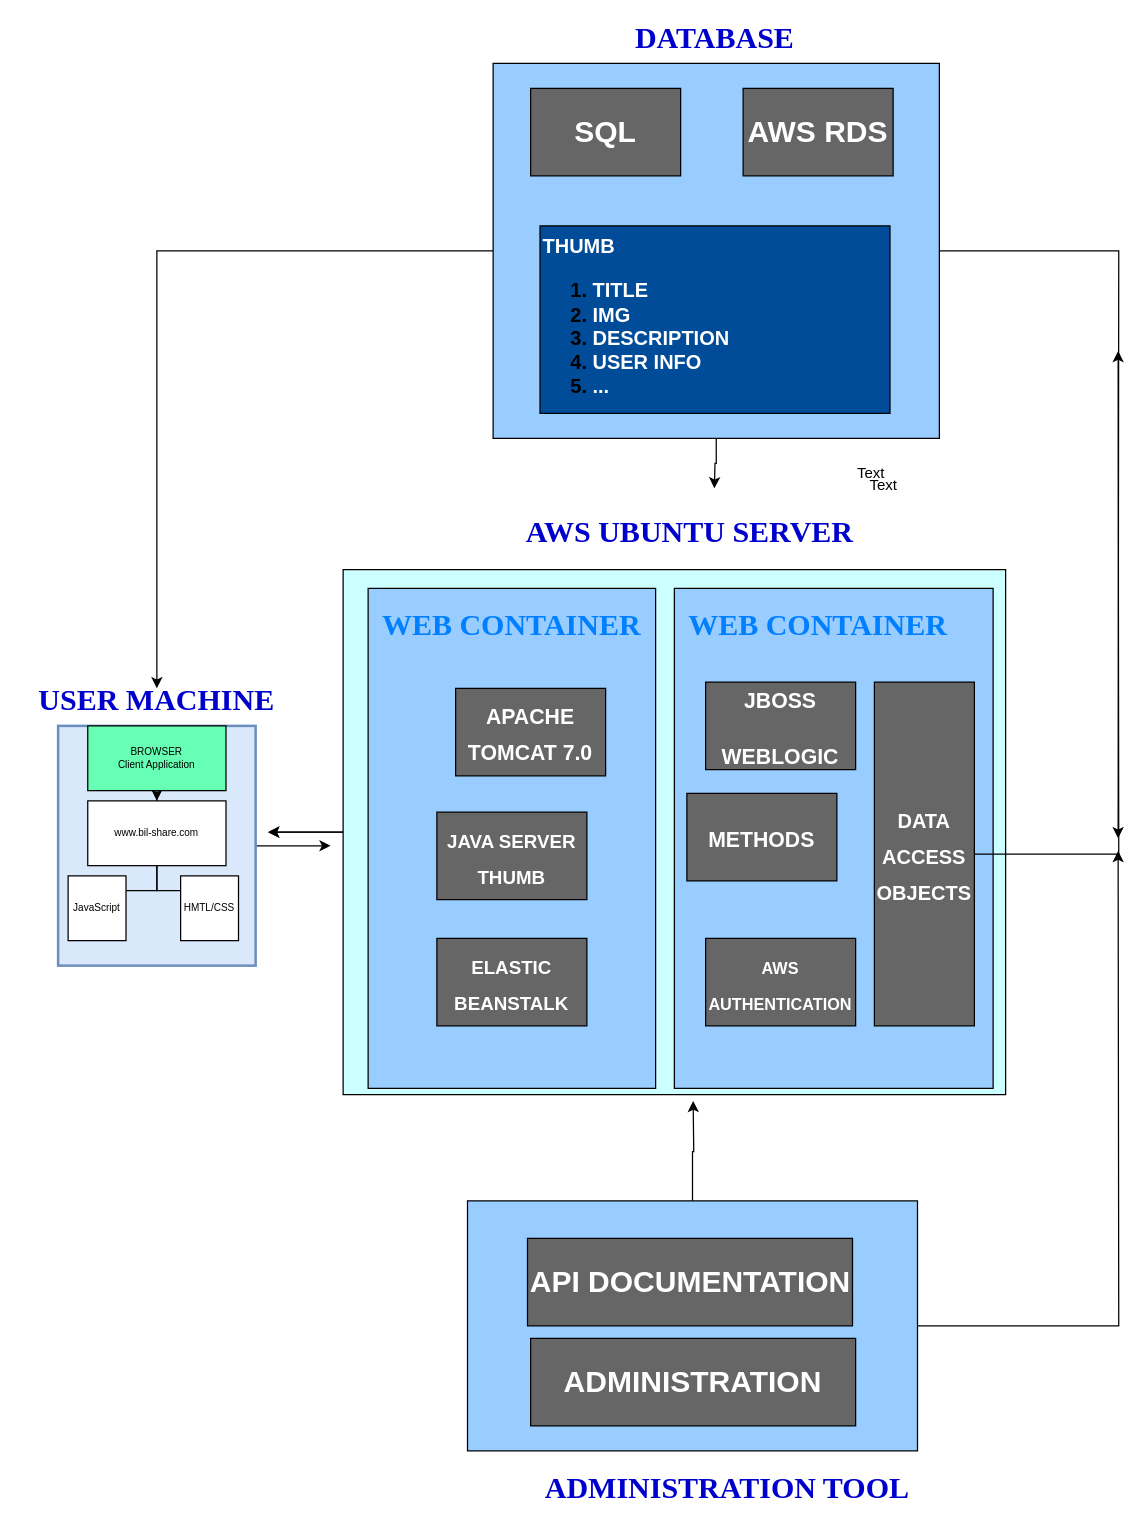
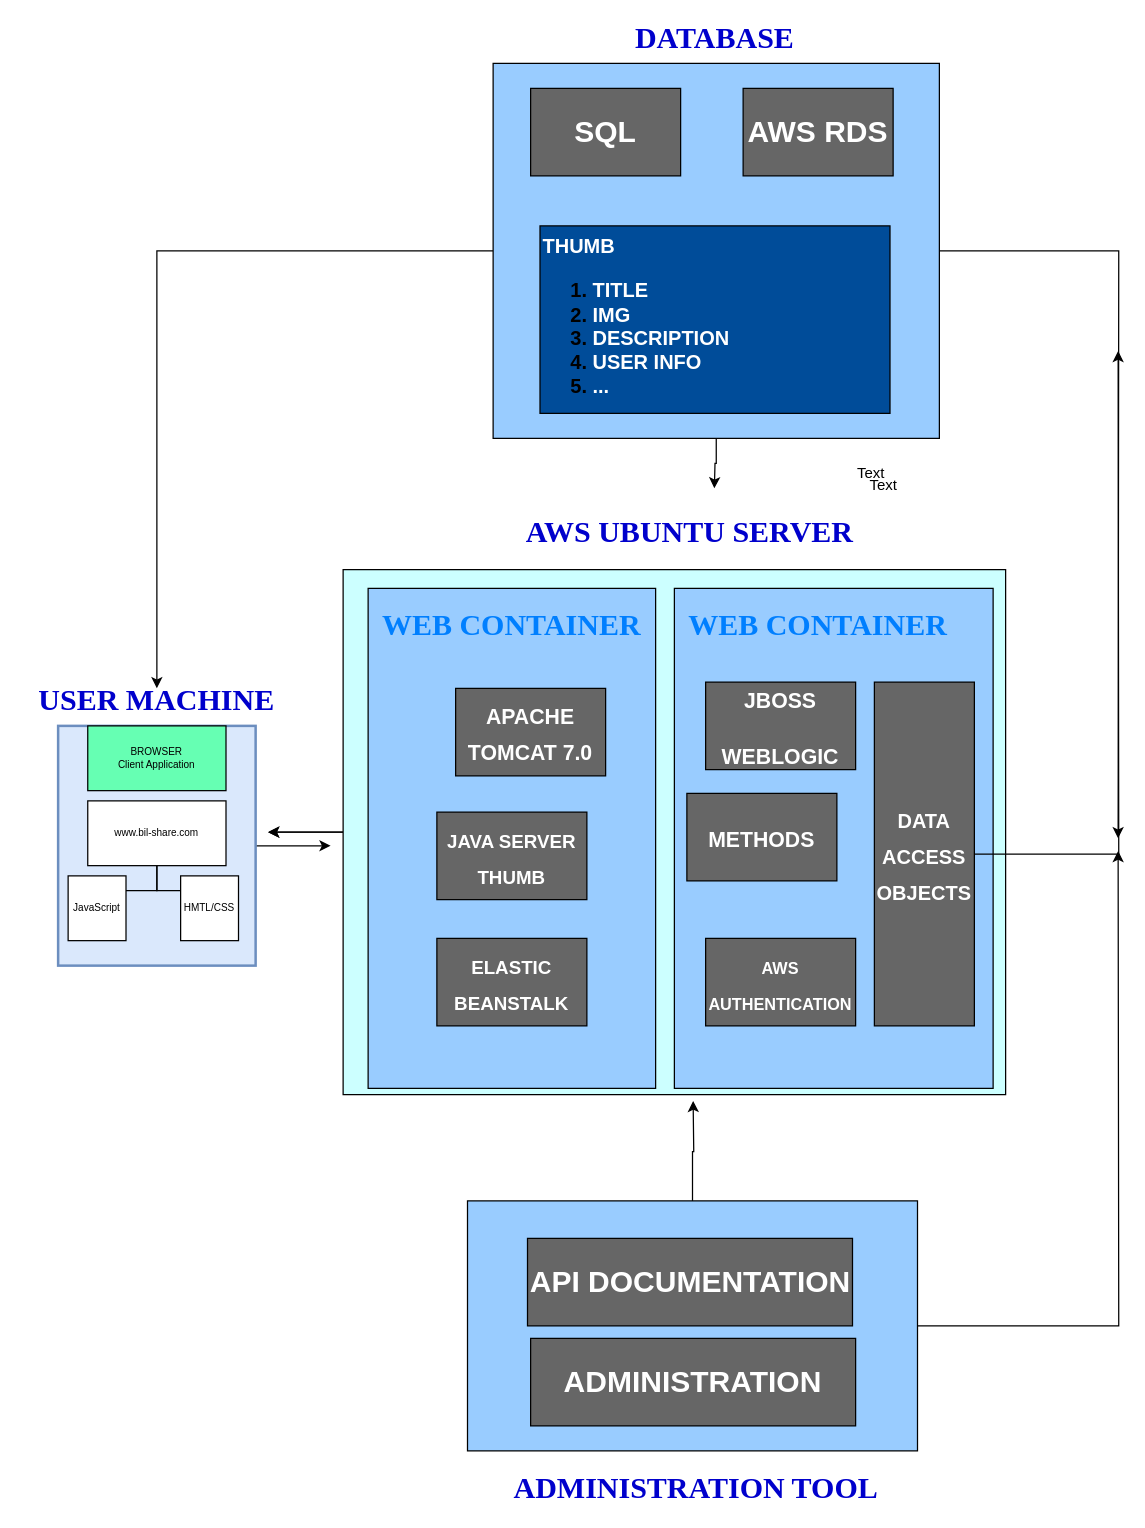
  <mxCell id="0" style=";html=1;" />
  <mxCell id="1" style=";html=1;" parent="0" />
  <mxCell id="2" style="edgeStyle=orthogonalEdgeStyle;rounded=0;orthogonalLoop=1;jettySize=auto;html=1;" edge="1" parent="1" source="4"><mxGeometry relative="1" as="geometry"><mxPoint x="214" y="665" as="targetPoint" /></mxGeometry></mxCell>
  <mxCell id="3" style="edgeStyle=orthogonalEdgeStyle;rounded=0;orthogonalLoop=1;jettySize=auto;html=1;" edge="1" parent="1" source="4"><mxGeometry relative="1" as="geometry"><mxPoint x="214" y="665" as="targetPoint" /></mxGeometry></mxCell>
  <mxCell id="4" value="" style="rounded=0;whiteSpace=wrap;html=1;fillColor=#CCFFFF;" vertex="1" parent="1"><mxGeometry x="274" y="455" width="530" height="420" as="geometry" /></mxCell>
  <mxCell id="5" style="edgeStyle=orthogonalEdgeStyle;rounded=0;orthogonalLoop=1;jettySize=auto;html=1;" edge="1" parent="1" source="6"><mxGeometry relative="1" as="geometry"><mxPoint x="264" y="675.905" as="targetPoint" /></mxGeometry></mxCell>
  <mxCell id="6" value="" style="strokeWidth=2;dashed=0;align=center;fontSize=12;shape=rect;verticalLabelPosition=bottom;verticalAlign=top;fillColor=#dae8fc;strokeColor=#6c8ebf;" parent="1" vertex="1"><mxGeometry x="46" y="580" width="158" height="191.81" as="geometry" /></mxCell>
- <mxCell id="7" value="" style="edgeStyle=orthogonalEdgeStyle;rounded=0;orthogonalLoop=1;jettySize=auto;html=1;" edge="1" parent="6" source="8" target="11"><mxGeometry relative="1" as="geometry" /></mxCell>
  <mxCell id="8" value="BROWSER&#10;Client Application" style="strokeWidth=1;dashed=0;align=center;fontSize=8;shape=rect;fillColor=#66FFB3;strokeColor=#000000;" parent="6" vertex="1"><mxGeometry x="23.7" y="0.003" width="110.6" height="51.818" as="geometry" /></mxCell>
  <mxCell id="9" value="" style="edgeStyle=orthogonalEdgeStyle;rounded=0;orthogonalLoop=1;jettySize=auto;html=1;endArrow=open;" edge="1" parent="6" source="11" target="12"><mxGeometry relative="1" as="geometry" /></mxCell>
  <mxCell id="10" value="" style="edgeStyle=orthogonalEdgeStyle;rounded=0;orthogonalLoop=1;jettySize=auto;html=1;" edge="1" parent="6" source="11"><mxGeometry relative="1" as="geometry"><mxPoint x="120.118" y="125" as="targetPoint" /></mxGeometry></mxCell>
  <mxCell id="11" value="www.bil-share.com" style="strokeWidth=1;dashed=0;align=center;fontSize=8;shape=rect;fillColor=#ffffff;strokeColor=#000000;" vertex="1" parent="6"><mxGeometry x="23.7" y="59.996" width="110.6" height="51.818" as="geometry" /></mxCell>
  <mxCell id="12" value="JavaScript" style="strokeWidth=1;dashed=0;align=center;fontSize=8;shape=rect;fillColor=#ffffff;strokeColor=#000000;" vertex="1" parent="6"><mxGeometry x="8" y="120" width="46.3" height="51.82" as="geometry" /></mxCell>
  <mxCell id="13" value="HMTL/CSS" style="strokeWidth=1;dashed=0;align=center;fontSize=8;shape=rect;fillColor=#ffffff;strokeColor=#000000;" vertex="1" parent="6"><mxGeometry x="98" y="120" width="46.3" height="51.82" as="geometry" /></mxCell>
  <mxCell id="14" value="" style="rounded=0;whiteSpace=wrap;html=1;fillColor=#99CCFF;" vertex="1" parent="1"><mxGeometry x="294" y="470" width="230" height="400" as="geometry" /></mxCell>
  <mxCell id="15" value="&lt;h1&gt;&lt;font face=&quot;Comic Sans MS&quot; color=&quot;#0000cc&quot;&gt;AWS UBUNTU SERVER&lt;/font&gt;&lt;/h1&gt;" style="text;html=1;strokeColor=none;fillColor=none;align=center;verticalAlign=middle;whiteSpace=wrap;rounded=0;" vertex="1" parent="1"><mxGeometry x="344" y="415" width="415" height="20" as="geometry" /></mxCell>
  <mxCell id="16" value="&lt;h1&gt;&lt;font face=&quot;Comic Sans MS&quot; color=&quot;#0000cc&quot;&gt;USER MACHINE&lt;/font&gt;&lt;/h1&gt;" style="text;html=1;strokeColor=none;fillColor=none;align=center;verticalAlign=middle;whiteSpace=wrap;rounded=0;" vertex="1" parent="1"><mxGeometry x="20" y="550" width="210" height="20" as="geometry" /></mxCell>
  <mxCell id="17" value="&lt;h1&gt;&lt;font face=&quot;Comic Sans MS&quot; color=&quot;#007fff&quot;&gt;WEB CONTAINER&lt;/font&gt;&lt;/h1&gt;" style="text;html=1;strokeColor=none;fillColor=none;align=center;verticalAlign=middle;whiteSpace=wrap;rounded=0;" vertex="1" parent="1"><mxGeometry x="284" y="490" width="250" height="20" as="geometry" /></mxCell>
  <mxCell id="18" value="&lt;h1&gt;&lt;font color=&quot;#ffffff&quot; style=&quot;font-size: 17px&quot;&gt;APACHE TOMCAT 7.0&lt;/font&gt;&lt;/h1&gt;" style="rounded=0;whiteSpace=wrap;html=1;fillColor=#666666;" vertex="1" parent="1"><mxGeometry x="364" y="550" width="120" height="70" as="geometry" /></mxCell>
  <mxCell id="19" value="&lt;h1&gt;&lt;font color=&quot;#ffffff&quot; style=&quot;font-size: 15px&quot;&gt;JAVA SERVER THUMB&lt;/font&gt;&lt;/h1&gt;" style="rounded=0;whiteSpace=wrap;html=1;fillColor=#666666;" vertex="1" parent="1"><mxGeometry x="349" y="649" width="120" height="70" as="geometry" /></mxCell>
  <mxCell id="20" style="edgeStyle=orthogonalEdgeStyle;rounded=0;orthogonalLoop=1;jettySize=auto;html=1;entryX=0.5;entryY=0;entryDx=0;entryDy=0;" edge="1" parent="1" source="23" target="16"><mxGeometry relative="1" as="geometry" /></mxCell>
  <mxCell id="21" style="edgeStyle=orthogonalEdgeStyle;rounded=0;orthogonalLoop=1;jettySize=auto;html=1;" edge="1" parent="1" source="23"><mxGeometry relative="1" as="geometry"><mxPoint x="571" y="390" as="targetPoint" /></mxGeometry></mxCell>
  <mxCell id="22" style="edgeStyle=orthogonalEdgeStyle;rounded=0;orthogonalLoop=1;jettySize=auto;html=1;exitX=1;exitY=0.5;exitDx=0;exitDy=0;" edge="1" parent="1" source="23"><mxGeometry relative="1" as="geometry"><mxPoint x="894" y="670" as="targetPoint" /></mxGeometry></mxCell>
  <mxCell id="23" value="" style="rounded=0;whiteSpace=wrap;html=1;fillColor=#99CCFF;" vertex="1" parent="1"><mxGeometry x="394" y="50" width="357" height="300" as="geometry" /></mxCell>
  <mxCell id="24" value="&lt;h1&gt;&lt;font color=&quot;#0000cc&quot; face=&quot;Comic Sans MS&quot;&gt;&lt;span&gt;DATABASE&lt;/span&gt;&lt;/font&gt;&lt;/h1&gt;" style="text;html=1;strokeColor=none;fillColor=none;align=center;verticalAlign=middle;whiteSpace=wrap;rounded=0;" vertex="1" parent="1"><mxGeometry x="364" y="20" width="415" height="20" as="geometry" /></mxCell>
  <mxCell id="25" value="&lt;h1&gt;&lt;font color=&quot;#ffffff&quot;&gt;SQL&lt;/font&gt;&lt;/h1&gt;" style="rounded=0;whiteSpace=wrap;html=1;fillColor=#666666;" vertex="1" parent="1"><mxGeometry x="424" y="70" width="120" height="70" as="geometry" /></mxCell>
  <mxCell id="26" value="&lt;h1&gt;&lt;font color=&quot;#ffffff&quot;&gt;AWS RDS&lt;/font&gt;&lt;/h1&gt;" style="rounded=0;whiteSpace=wrap;html=1;fillColor=#666666;" vertex="1" parent="1"><mxGeometry x="594" y="70" width="120" height="70" as="geometry" /></mxCell>
  <mxCell id="27" value="&lt;h1&gt;&lt;font color=&quot;#ffffff&quot;&gt;&lt;span style=&quot;font-size: 15px&quot;&gt;ELASTIC BEANSTALK&lt;/span&gt;&lt;/font&gt;&lt;/h1&gt;" style="rounded=0;whiteSpace=wrap;html=1;fillColor=#666666;" vertex="1" parent="1"><mxGeometry x="349" y="750" width="120" height="70" as="geometry" /></mxCell>
  <mxCell id="28" value="" style="rounded=0;whiteSpace=wrap;html=1;fillColor=#99CCFF;" vertex="1" parent="1"><mxGeometry x="539" y="470" width="255" height="400" as="geometry" /></mxCell>
  <mxCell id="29" value="&lt;h1&gt;&lt;font face=&quot;Comic Sans MS&quot; color=&quot;#007fff&quot;&gt;WEB CONTAINER&lt;/font&gt;&lt;/h1&gt;" style="text;html=1;strokeColor=none;fillColor=none;align=center;verticalAlign=middle;whiteSpace=wrap;rounded=0;" vertex="1" parent="1"><mxGeometry x="529" y="490" width="250" height="20" as="geometry" /></mxCell>
  <mxCell id="30" value="&lt;h1&gt;&lt;font color=&quot;#ffffff&quot;&gt;&lt;span style=&quot;font-size: 17px&quot;&gt;JBOSS&lt;/span&gt;&lt;/font&gt;&lt;/h1&gt;&lt;h1&gt;&lt;font color=&quot;#ffffff&quot;&gt;&lt;span style=&quot;font-size: 17px&quot;&gt;WEBLOGIC&lt;/span&gt;&lt;/font&gt;&lt;/h1&gt;" style="rounded=0;whiteSpace=wrap;html=1;fillColor=#666666;" vertex="1" parent="1"><mxGeometry x="564" y="545" width="120" height="70" as="geometry" /></mxCell>
  <mxCell id="31" value="&lt;h1&gt;&lt;font color=&quot;#ffffff&quot; size=&quot;1&quot;&gt;&lt;span style=&quot;font-size: 13px&quot;&gt;AWS AUTHENTICATION&lt;/span&gt;&lt;/font&gt;&lt;/h1&gt;" style="rounded=0;whiteSpace=wrap;html=1;fillColor=#666666;" vertex="1" parent="1"><mxGeometry x="564" y="750" width="120" height="70" as="geometry" /></mxCell>
  <mxCell id="32" value="&lt;h1&gt;&lt;font color=&quot;#ffffff&quot;&gt;&lt;span style=&quot;font-size: 17px&quot;&gt;METHODS&lt;/span&gt;&lt;/font&gt;&lt;/h1&gt;" style="rounded=0;whiteSpace=wrap;html=1;fillColor=#666666;" vertex="1" parent="1"><mxGeometry x="549" y="634" width="120" height="70" as="geometry" /></mxCell>
  <mxCell id="33" style="edgeStyle=orthogonalEdgeStyle;rounded=0;orthogonalLoop=1;jettySize=auto;html=1;" edge="1" parent="1" source="34"><mxGeometry relative="1" as="geometry"><mxPoint x="894" y="280" as="targetPoint" /></mxGeometry></mxCell>
  <mxCell id="34" value="&lt;h1&gt;&lt;font color=&quot;#ffffff&quot; style=&quot;font-size: 16px&quot;&gt;DATA ACCESS OBJECTS&lt;/font&gt;&lt;/h1&gt;" style="rounded=0;whiteSpace=wrap;html=1;fillColor=#666666;" vertex="1" parent="1"><mxGeometry x="699" y="545" width="80" height="275" as="geometry" /></mxCell>
  <mxCell id="35" value="Text" style="text;html=1;align=center;verticalAlign=middle;resizable=0;points=[];autosize=1;" vertex="1" parent="1"><mxGeometry x="676" y="368" width="40" height="20" as="geometry" /></mxCell>
  <mxCell id="36" style="edgeStyle=orthogonalEdgeStyle;rounded=0;orthogonalLoop=1;jettySize=auto;html=1;" edge="1" parent="1" source="38"><mxGeometry relative="1" as="geometry"><mxPoint x="894" y="680" as="targetPoint" /></mxGeometry></mxCell>
  <mxCell id="37" style="edgeStyle=orthogonalEdgeStyle;rounded=0;orthogonalLoop=1;jettySize=auto;html=1;exitX=0.5;exitY=0;exitDx=0;exitDy=0;" edge="1" parent="1" source="38"><mxGeometry relative="1" as="geometry"><mxPoint x="554" y="880" as="targetPoint" /></mxGeometry></mxCell>
  <mxCell id="38" value="" style="rounded=0;whiteSpace=wrap;html=1;fillColor=#99CCFF;" vertex="1" parent="1"><mxGeometry x="373.5" y="960" width="360" height="200" as="geometry" /></mxCell>
- <mxCell id="39" value="&lt;h1&gt;&lt;font color=&quot;#0000cc&quot; face=&quot;Comic Sans MS&quot;&gt;&lt;span&gt;ADMINISTRATION TOOL&lt;/span&gt;&lt;/font&gt;&lt;/h1&gt;" style="text;html=1;strokeColor=none;fillColor=none;align=center;verticalAlign=middle;whiteSpace=wrap;rounded=0;" vertex="1" parent="1"><mxGeometry x="374" y="1180" width="415" height="20" as="geometry" /></mxCell>
+ <mxCell id="39" value="&lt;h1&gt;&lt;font color=&quot;#0000cc&quot; face=&quot;Comic Sans MS&quot;&gt;&lt;span&gt;ADMINISTRATION TOOL&lt;/span&gt;&lt;/font&gt;&lt;/h1&gt;" style="text;html=1;strokeColor=none;fillColor=none;align=center;verticalAlign=middle;whiteSpace=wrap;rounded=0;" vertex="1" parent="1"><mxGeometry x="349" y="1180" width="415" height="20" as="geometry" /></mxCell>
  <mxCell id="40" value="&lt;h1&gt;&lt;font color=&quot;#ffffff&quot;&gt;API DOCUMENTATION&lt;/font&gt;&lt;/h1&gt;" style="rounded=0;whiteSpace=wrap;html=1;fillColor=#666666;" vertex="1" parent="1"><mxGeometry x="421.5" y="990" width="260" height="70" as="geometry" /></mxCell>
  <mxCell id="41" value="&lt;h1&gt;&lt;font color=&quot;#ffffff&quot;&gt;ADMINISTRATION&lt;/font&gt;&lt;/h1&gt;" style="rounded=0;whiteSpace=wrap;html=1;fillColor=#666666;" vertex="1" parent="1"><mxGeometry x="424" y="1070" width="260" height="70" as="geometry" /></mxCell>
  <mxCell id="42" value="Text" style="text;html=1;align=center;verticalAlign=middle;resizable=0;points=[];autosize=1;" vertex="1" parent="1"><mxGeometry x="686" y="378" width="40" height="20" as="geometry" /></mxCell>
  <mxCell id="43" value="&lt;h1 style=&quot;font-size: 16px&quot;&gt;&lt;div&gt;&lt;font color=&quot;#ffffff&quot; style=&quot;font-size: 16px&quot;&gt;&lt;span&gt;THUMB&lt;/span&gt;&lt;/font&gt;&lt;/div&gt;&lt;div&gt;&lt;ol&gt;&lt;li&gt;&lt;font color=&quot;#ffffff&quot; style=&quot;font-size: 16px&quot;&gt;&lt;span&gt;TITLE&lt;/span&gt;&lt;/font&gt;&lt;/li&gt;&lt;li&gt;&lt;font color=&quot;#ffffff&quot; style=&quot;font-size: 16px&quot;&gt;&lt;span&gt;IMG&lt;/span&gt;&lt;/font&gt;&lt;/li&gt;&lt;li&gt;&lt;font color=&quot;#ffffff&quot; style=&quot;font-size: 16px&quot;&gt;&lt;span&gt;DESCRIPTION&lt;/span&gt;&lt;/font&gt;&lt;/li&gt;&lt;li&gt;&lt;font color=&quot;#ffffff&quot; style=&quot;font-size: 16px&quot;&gt;&lt;span&gt;USER INFO&lt;/span&gt;&lt;/font&gt;&lt;/li&gt;&lt;li&gt;&lt;font color=&quot;#ffffff&quot; style=&quot;font-size: 16px&quot;&gt;&lt;span&gt;...&lt;/span&gt;&lt;/font&gt;&lt;/li&gt;&lt;/ol&gt;&lt;/div&gt;&lt;/h1&gt;" style="rounded=0;whiteSpace=wrap;html=1;fillColor=#004C99;align=left;" vertex="1" parent="1"><mxGeometry x="431.5" y="180" width="280" height="150" as="geometry" /></mxCell>
